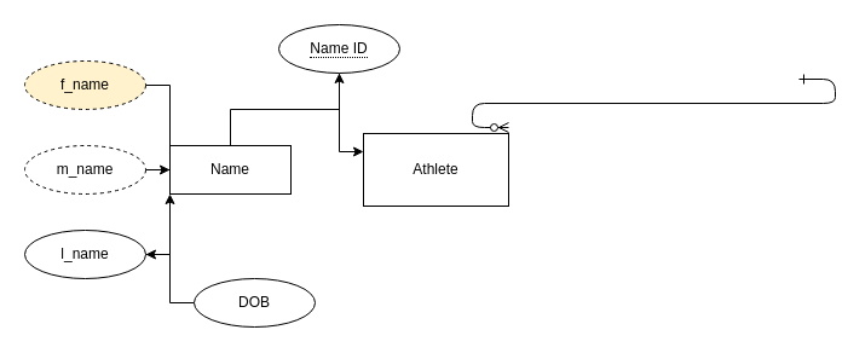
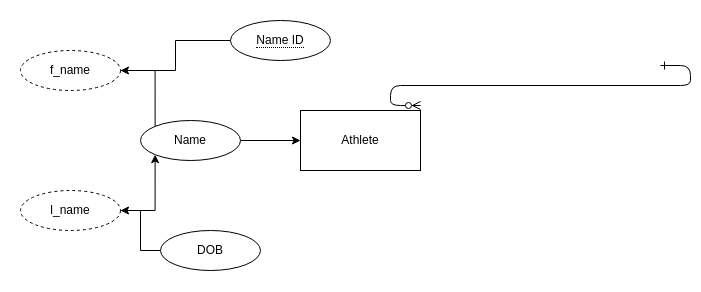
  <mxCell id="0" />
  <mxCell id="1" parent="0" />
  <mxCell id="2" value="" style="edgeStyle=entityRelationEdgeStyle;endArrow=ERzeroToMany;startArrow=ERone;endFill=1;startFill=0;" parent="1" edge="1"><mxGeometry width="100" height="100" relative="1" as="geometry"><mxPoint x="660" y="65" as="sourcePoint" /><mxPoint x="420" y="105" as="targetPoint" /></mxGeometry></mxCell>
  <mxCell id="3" value="Athlete" style="rounded=0;whiteSpace=wrap;html=1;" vertex="1" parent="1"><mxGeometry x="300" y="110" width="120" height="60" as="geometry" /></mxCell>
- <mxCell id="4" style="edgeStyle=orthogonalEdgeStyle;rounded=0;orthogonalLoop=1;jettySize=auto;html=1;" edge="1" parent="1" source="5" target="13"><mxGeometry relative="1" as="geometry" /></mxCell>
- <mxCell id="5" value="Name" style="whiteSpace=wrap;html=1;align=center;rounded=0;" vertex="1" parent="1"><mxGeometry x="140" y="120" width="100" height="40" as="geometry" /></mxCell>
+ <mxCell id="4" style="edgeStyle=orthogonalEdgeStyle;rounded=0;orthogonalLoop=1;jettySize=auto;html=1;entryX=0;entryY=0.5;entryDx=0;entryDy=0;" edge="1" parent="1" source="5" target="3"><mxGeometry relative="1" as="geometry" /></mxCell>
+ <mxCell id="5" value="Name" style="ellipse;whiteSpace=wrap;html=1;align=center;" vertex="1" parent="1"><mxGeometry x="140" y="120" width="100" height="40" as="geometry" /></mxCell>
  <mxCell id="6" style="edgeStyle=orthogonalEdgeStyle;rounded=0;orthogonalLoop=1;jettySize=auto;html=1;entryX=0;entryY=0;entryDx=0;entryDy=0;endArrow=none;" edge="1" parent="1" source="7" target="5"><mxGeometry relative="1" as="geometry" /></mxCell>
- <mxCell id="7" value="f_name" style="ellipse;whiteSpace=wrap;html=1;align=center;dashed=1;fillColor=#fff2cc;" vertex="1" parent="1"><mxGeometry x="20" y="50" width="100" height="40" as="geometry" /></mxCell>
- <mxCell id="8" style="edgeStyle=orthogonalEdgeStyle;rounded=0;orthogonalLoop=1;jettySize=auto;html=1;exitX=1;exitY=0.5;exitDx=0;exitDy=0;" edge="1" parent="1" source="9" target="5"><mxGeometry relative="1" as="geometry" /></mxCell>
- <mxCell id="9" value="m_name" style="ellipse;whiteSpace=wrap;html=1;align=center;dashed=1;" vertex="1" parent="1"><mxGeometry x="20" y="120" width="100" height="40" as="geometry" /></mxCell>
+ <mxCell id="7" value="f_name" style="ellipse;whiteSpace=wrap;html=1;align=center;dashed=1;" vertex="1" parent="1"><mxGeometry x="20" y="50" width="100" height="40" as="geometry" /></mxCell>
  <mxCell id="10" style="edgeStyle=orthogonalEdgeStyle;rounded=0;orthogonalLoop=1;jettySize=auto;html=1;entryX=0;entryY=1;entryDx=0;entryDy=0;" edge="1" parent="1" source="11" target="5"><mxGeometry relative="1" as="geometry" /></mxCell>
- <mxCell id="11" value="l_name" style="ellipse;whiteSpace=wrap;html=1;align=center;dashed=0;" vertex="1" parent="1"><mxGeometry x="20" y="190" width="100" height="40" as="geometry" /></mxCell>
- <mxCell id="12" style="edgeStyle=orthogonalEdgeStyle;rounded=0;orthogonalLoop=1;jettySize=auto;html=1;entryX=0;entryY=0.25;entryDx=0;entryDy=0;" edge="1" parent="1" source="13" target="3"><mxGeometry relative="1" as="geometry" /></mxCell>
+ <mxCell id="11" value="l_name" style="ellipse;whiteSpace=wrap;html=1;align=center;dashed=1;" vertex="1" parent="1"><mxGeometry x="20" y="190" width="100" height="40" as="geometry" /></mxCell>
+ <mxCell id="12" style="edgeStyle=orthogonalEdgeStyle;rounded=0;orthogonalLoop=1;jettySize=auto;html=1;" edge="1" parent="1" source="13" target="7"><mxGeometry relative="1" as="geometry" /></mxCell>
  <mxCell id="13" value="&lt;span style=&quot;border-bottom: 1px dotted&quot;&gt;Name ID&lt;/span&gt;" style="ellipse;whiteSpace=wrap;html=1;align=center;" vertex="1" parent="1"><mxGeometry x="230" y="20" width="100" height="40" as="geometry" /></mxCell>
  <mxCell id="14" style="edgeStyle=orthogonalEdgeStyle;rounded=0;orthogonalLoop=1;jettySize=auto;html=1;" edge="1" parent="1" source="15" target="11"><mxGeometry relative="1" as="geometry" /></mxCell>
  <mxCell id="15" value="DOB" style="ellipse;whiteSpace=wrap;html=1;align=center;" vertex="1" parent="1"><mxGeometry x="160" y="230" width="100" height="40" as="geometry" /></mxCell>
